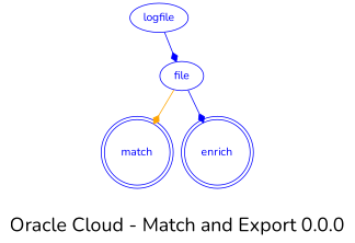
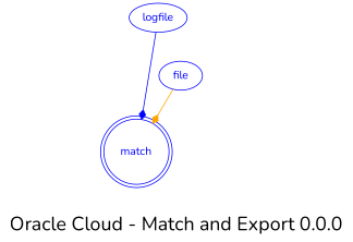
  digraph {
    fontname=Nunito
    fontsize=24
    label="Oracle Cloud - Match and Export 0.0.0"
    splines=true
    node [color=blue fontcolor=blue fontname=Nunito shape=ellipse]
    edge [arrowhead=diamond arrowtail=none color=blue fontcolor=blue fontname=Nunito]
    logfile
    match [shape=doublecircle]
    file
-   enrich [shape=doublecircle]
-   logfile -> file
+   logfile -> match
    file -> match [color=orange fontcolor=orange]
-   file -> enrich
  }
